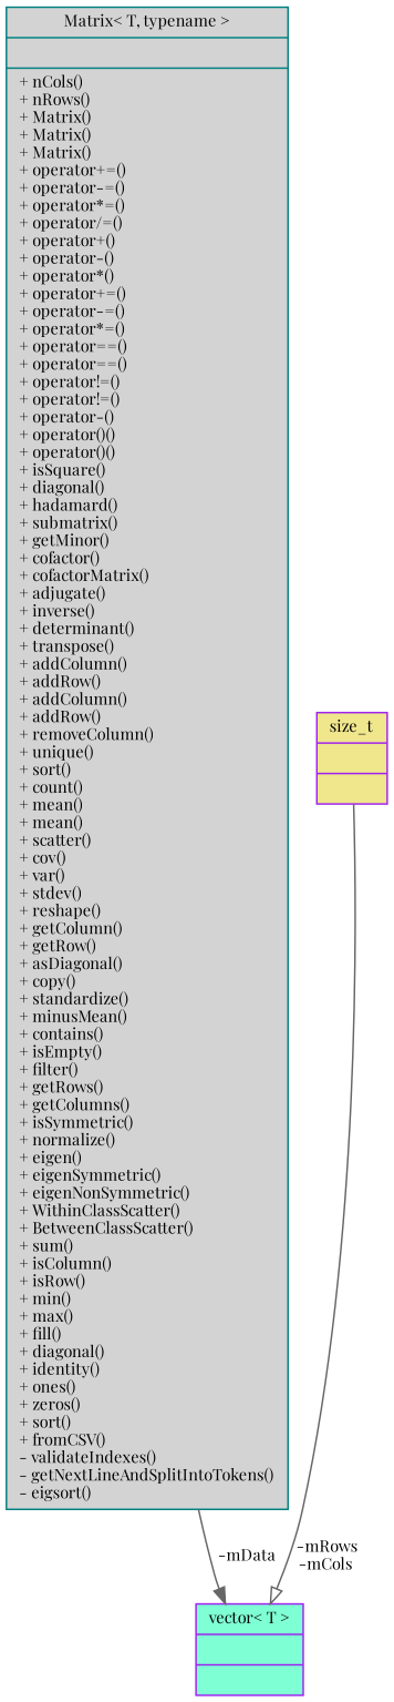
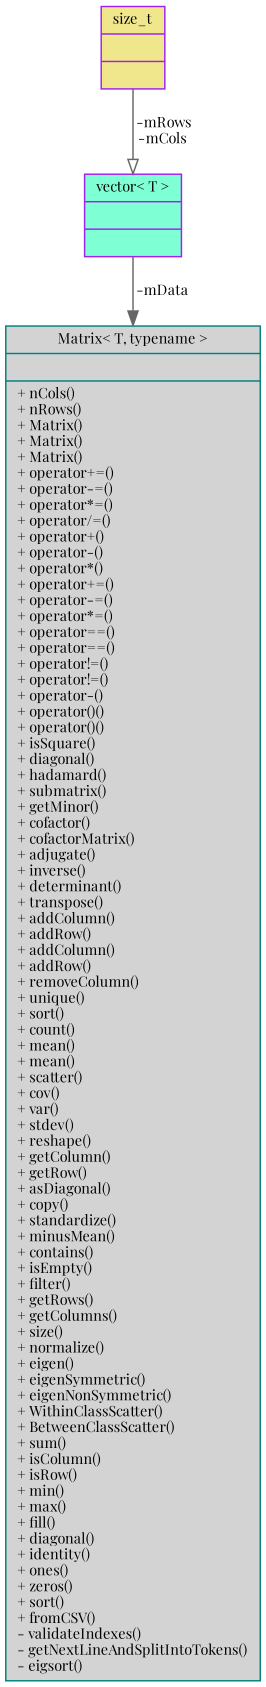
  digraph {
    fontname="Playfair Display"
    node [color=purple fontname="Playfair Display" fontsize=10 shape=record style=filled]
    edge [color=gray40 fontname="Playfair Display" fontsize=10 labelfontname=Helvetica labelfontsize=10 style=solid]
-   n1 [color=teal fillcolor=lightgrey fontcolor=black height=0.2 label="{Matrix\< T, typename \>\n||+ nCols()\l+ nRows()\l+ Matrix()\l+ Matrix()\l+ Matrix()\l+ operator+=()\l+ operator-=()\l+ operator*=()\l+ operator/=()\l+ operator+()\l+ operator-()\l+ operator*()\l+ operator+=()\l+ operator-=()\l+ operator*=()\l+ operator==()\l+ operator==()\l+ operator!=()\l+ operator!=()\l+ operator-()\l+ operator()()\l+ operator()()\l+ isSquare()\l+ diagonal()\l+ hadamard()\l+ submatrix()\l+ getMinor()\l+ cofactor()\l+ cofactorMatrix()\l+ adjugate()\l+ inverse()\l+ determinant()\l+ transpose()\l+ addColumn()\l+ addRow()\l+ addColumn()\l+ addRow()\l+ removeColumn()\l+ unique()\l+ sort()\l+ count()\l+ mean()\l+ mean()\l+ scatter()\l+ cov()\l+ var()\l+ stdev()\l+ reshape()\l+ getColumn()\l+ getRow()\l+ asDiagonal()\l+ copy()\l+ standardize()\l+ minusMean()\l+ contains()\l+ isEmpty()\l+ filter()\l+ getRows()\l+ getColumns()\l+ isSymmetric()\l+ normalize()\l+ eigen()\l+ eigenSymmetric()\l+ eigenNonSymmetric()\l+ WithinClassScatter()\l+ BetweenClassScatter()\l+ sum()\l+ isColumn()\l+ isRow()\l+ min()\l+ max()\l+ fill()\l+ diagonal()\l+ identity()\l+ ones()\l+ zeros()\l+ sort()\l+ fromCSV()\l- validateIndexes()\l- getNextLineAndSplitIntoTokens()\l- eigsort()\l}" width=0.4]
+   n1 [color=teal fillcolor=lightgrey fontcolor=black height=0.2 label="{Matrix\< T, typename \>\n||+ nCols()\l+ nRows()\l+ Matrix()\l+ Matrix()\l+ Matrix()\l+ operator+=()\l+ operator-=()\l+ operator*=()\l+ operator/=()\l+ operator+()\l+ operator-()\l+ operator*()\l+ operator+=()\l+ operator-=()\l+ operator*=()\l+ operator==()\l+ operator==()\l+ operator!=()\l+ operator!=()\l+ operator-()\l+ operator()()\l+ operator()()\l+ isSquare()\l+ diagonal()\l+ hadamard()\l+ submatrix()\l+ getMinor()\l+ cofactor()\l+ cofactorMatrix()\l+ adjugate()\l+ inverse()\l+ determinant()\l+ transpose()\l+ addColumn()\l+ addRow()\l+ addColumn()\l+ addRow()\l+ removeColumn()\l+ unique()\l+ sort()\l+ count()\l+ mean()\l+ mean()\l+ scatter()\l+ cov()\l+ var()\l+ stdev()\l+ reshape()\l+ getColumn()\l+ getRow()\l+ asDiagonal()\l+ copy()\l+ standardize()\l+ minusMean()\l+ contains()\l+ isEmpty()\l+ filter()\l+ getRows()\l+ getColumns()\l+ size()\l+ normalize()\l+ eigen()\l+ eigenSymmetric()\l+ eigenNonSymmetric()\l+ WithinClassScatter()\l+ BetweenClassScatter()\l+ sum()\l+ isColumn()\l+ isRow()\l+ min()\l+ max()\l+ fill()\l+ diagonal()\l+ identity()\l+ ones()\l+ zeros()\l+ sort()\l+ fromCSV()\l- validateIndexes()\l- getNextLineAndSplitIntoTokens()\l- eigsort()\l}" width=0.4]
    n2 [fillcolor=khaki height=0.2 label="{size_t\n||}" width=0.4]
    n3 [fillcolor=aquamarine height=0.2 label="{vector\< T \>\n||}" width=0.4]
    n2 -> n3 [arrowhead=onormal label=" -mRows\n-mCols"]
-   n1 -> n3 [arrowhead=normal label=" -mData"]
+   n3 -> n1 [arrowhead=normal label=" -mData"]
  }
